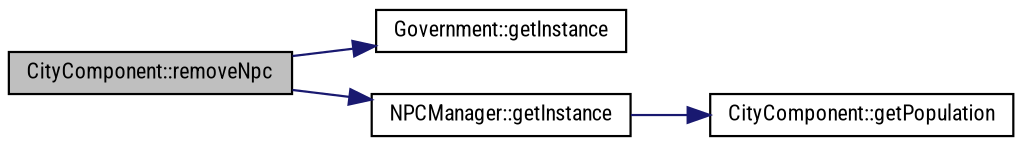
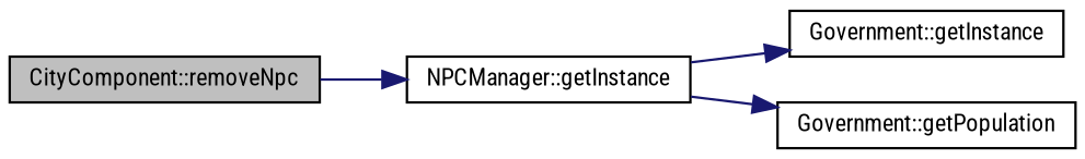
  digraph {
    fontname="Roboto Condensed"
    rankdir=LR
    node [color=black fillcolor=white fontname="Roboto Condensed" fontsize=10 shape=record style=filled]
    edge [color=midnightblue fontname="Roboto Condensed" fontsize=10 labelfontname=Helvetica labelfontsize=10 style=solid]
    n1 [fillcolor=grey75 fontcolor=black height=0.2 label="CityComponent::removeNpc" width=0.4]
    n2 [height=0.2 label="Government::getInstance" width=0.4]
    n3 [height=0.2 label="NPCManager::getInstance" width=0.4]
-   n4 [height=0.2 label="CityComponent::getPopulation" width=0.4]
-   n1 -> n2
+   n4 [height=0.2 label="Government::getPopulation" width=0.4]
+   n3 -> n2
    n1 -> n3
    n3 -> n4
  }
